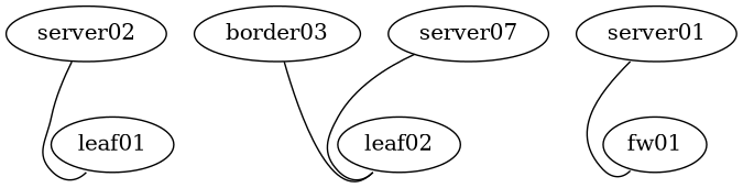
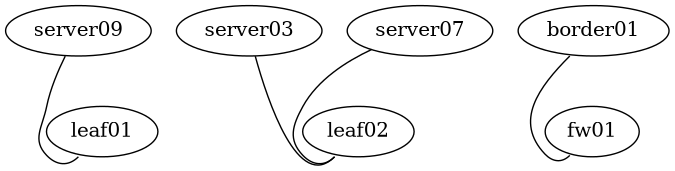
  graph {
    node [config="./helper_scripts/extra_switch_config.sh" function=leaf memory=1024 os="CumulusCommunity/cumulus-vx" version="3.7.6"]
    edge [headport=swp11 tailport=eth1]
    leaf01 [mgmt_ip="192.168.200.1"]
    leaf02 [mgmt_ip="192.168.200.2"]
-   border01 [mgmt_ip="192.168.200.4" label=server01]
+   border01 [mgmt_ip="192.168.200.4"]
    fw01 [mgmt_ip="192.168.200.5"]
-   server02 [config="./helper_scripts/extra_server_config.sh" function=host memory=768 mgmt_ip="192.168.200.12" os="generic/debian10" version=""]
-   server03 [config="./helper_scripts/extra_server_config.sh" function=host memory=768 mgmt_ip="192.168.200.13" os="generic/debian10" label=border03 version=""]
+   server02 [config="./helper_scripts/extra_server_config.sh" function=host memory=768 mgmt_ip="192.168.200.12" os="generic/debian10" label=server09 version=""]
+   server03 [config="./helper_scripts/extra_server_config.sh" function=host memory=768 mgmt_ip="192.168.200.13" os="generic/debian10" version=""]
    n7 [config="./helper_scripts/extra_server_config.sh" function=host label=server07 memory=768 mgmt_ip="192.168.200.14" os="generic/debian10" version=""]
    border01 -- fw01 [headport=swp1 tailport=swp1]
    server02 -- leaf01
    server03 -- leaf02 [headport=swp10]
    n7 -- leaf02
  }
